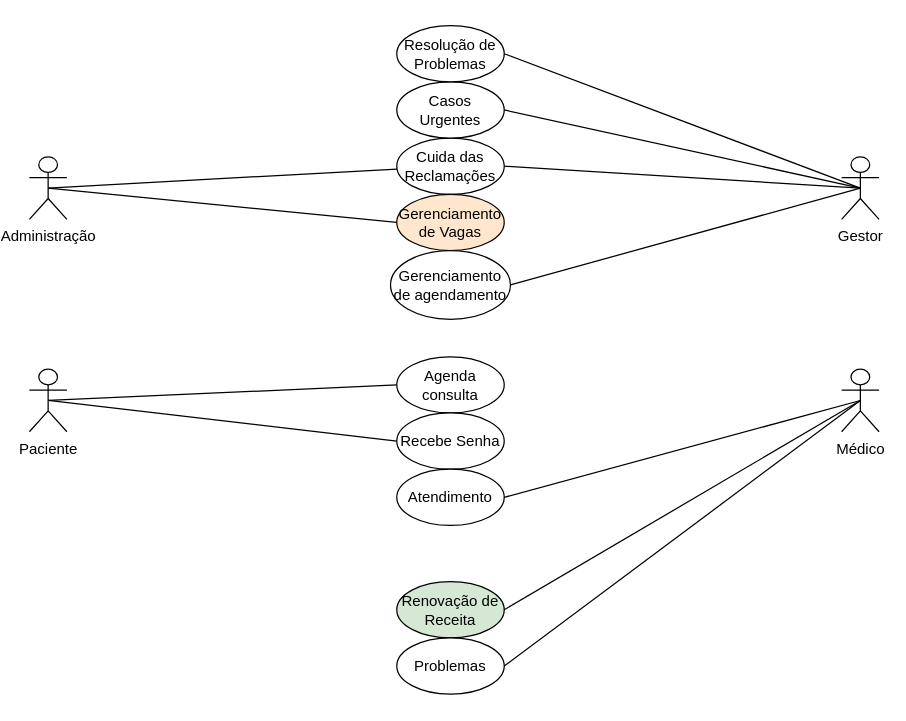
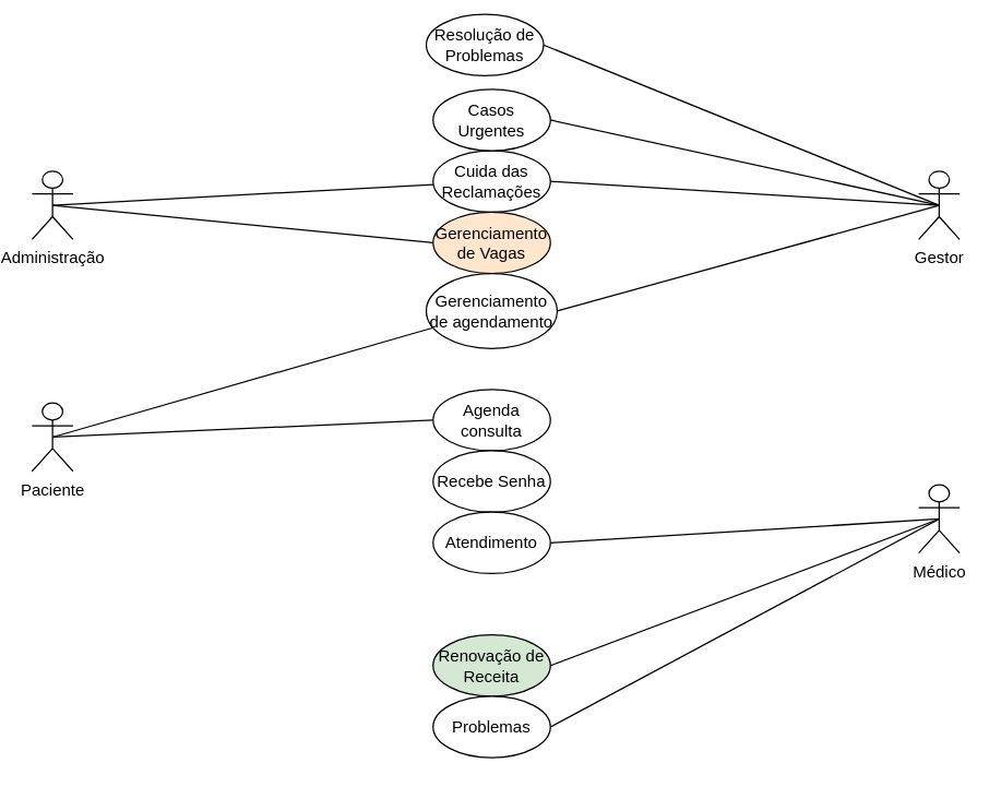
  <mxCell id="0" />
  <mxCell id="1" parent="0" />
  <mxCell id="2" value="Administração" style="shape=umlActor;verticalLabelPosition=bottom;verticalAlign=top;html=1;outlineConnect=0;" vertex="1" parent="1"><mxGeometry x="20" y="125" width="30" height="50" as="geometry" /></mxCell>
  <mxCell id="3" value="Cuida das Reclamações&lt;span style=&quot;color: rgba(0, 0, 0, 0); font-family: monospace; font-size: 0px; text-align: start; text-wrap-mode: nowrap;&quot;&gt;%3CmxGraphModel%3E%3Croot%3E%3CmxCell%20id%3D%220%22%2F%3E%3CmxCell%20id%3D%221%22%20parent%3D%220%22%2F%3E%3CmxCell%20id%3D%222%22%20value%3D%22Administra%C3%A7%C3%A3o%22%20style%3D%22shape%3DumlActor%3BverticalLabelPosition%3Dbottom%3BverticalAlign%3Dtop%3Bhtml%3D1%3BoutlineConnect%3D0%3B%22%20vertex%3D%221%22%20parent%3D%221%22%3E%3CmxGeometry%20x%3D%2260%22%20y%3D%22100%22%20width%3D%2230%22%20height%3D%2250%22%20as%3D%22geometry%22%2F%3E%3C%2FmxCell%3E%3C%2Froot%3E%3C%2FmxGraphModel%3E&lt;/span&gt;" style="ellipse;whiteSpace=wrap;html=1;" vertex="1" parent="1"><mxGeometry x="314" y="110" width="86" height="45" as="geometry" /></mxCell>
  <mxCell id="4" value="Gestor" style="shape=umlActor;verticalLabelPosition=bottom;verticalAlign=top;html=1;outlineConnect=0;" vertex="1" parent="1"><mxGeometry x="670" y="125" width="30" height="50" as="geometry" /></mxCell>
  <mxCell id="5" value="Gerenciamento de Vagas" style="ellipse;whiteSpace=wrap;html=1;fillColor=#ffe6cc;" vertex="1" parent="1"><mxGeometry x="314" y="155" width="86" height="45" as="geometry" /></mxCell>
  <mxCell id="6" value="Gerenciamento de agendamento" style="ellipse;whiteSpace=wrap;html=1;" vertex="1" parent="1"><mxGeometry x="309" y="200" width="96" height="55" as="geometry" /></mxCell>
  <mxCell id="7" value="Casos Urgentes&lt;span style=&quot;color: rgba(0, 0, 0, 0); font-family: monospace; font-size: 0px; text-align: start; text-wrap-mode: nowrap;&quot;&gt;%3CmxGraphModel%3E%3Croot%3E%3CmxCell%20id%3D%220%22%2F%3E%3CmxCell%20id%3D%221%22%20parent%3D%220%22%2F%3E%3CmxCell%20id%3D%222%22%20value%3D%22Cuida%20das%20Reclama%C3%A7%C3%B5es%26lt%3Bspan%20style%3D%26quot%3Bcolor%3A%20rgba(0%2C%200%2C%200%2C%200)%3B%20font-family%3A%20monospace%3B%20font-size%3A%200px%3B%20text-align%3A%20start%3B%20text-wrap-mode%3A%20nowrap%3B%26quot%3B%26gt%3B%253CmxGraphModel%253E%253Croot%253E%253CmxCell%2520id%253D%25220%2522%252F%253E%253CmxCell%2520id%253D%25221%2522%2520parent%253D%25220%2522%252F%253E%253CmxCell%2520id%253D%25222%2522%2520value%253D%2522Administra%25C3%25A7%25C3%25A3o%2522%2520style%253D%2522shape%253DumlActor%253BverticalLabelPosition%253Dbottom%253BverticalAlign%253Dtop%253Bhtml%253D1%253BoutlineConnect%253D0%253B%2522%2520vertex%253D%25221%2522%2520parent%253D%25221%2522%253E%253CmxGeometry%2520x%253D%252260%2522%2520y%253D%2522100%2522%2520width%253D%252230%2522%2520height%253D%252250%2522%2520as%253D%2522geometry%2522%252F%253E%253C%252FmxCell%253E%253C%252Froot%253E%253C%252FmxGraphModel%253E%26lt%3B%2Fspan%26gt%3B%22%20style%3D%22ellipse%3BwhiteSpace%3Dwrap%3Bhtml%3D1%3B%22%20vertex%3D%221%22%20parent%3D%221%22%3E%3CmxGeometry%20x%3D%22354%22%20y%3D%2285%22%20width%3D%2286%22%20height%3D%2245%22%20as%3D%22geometry%22%2F%3E%3C%2FmxCell%3E%3C%2Froot%3E%3C%2FmxGraphModel%3E&lt;/span&gt;" style="ellipse;whiteSpace=wrap;html=1;" vertex="1" parent="1"><mxGeometry x="314" y="65" width="86" height="45" as="geometry" /></mxCell>
- <mxCell id="8" value="Resolução de Problemas" style="ellipse;whiteSpace=wrap;html=1;" vertex="1" parent="1"><mxGeometry x="314" y="20" width="86" height="45" as="geometry" /></mxCell>
+ <mxCell id="8" value="Resolução de Problemas" style="ellipse;whiteSpace=wrap;html=1;" vertex="1" parent="1"><mxGeometry x="309" y="10" width="86" height="45" as="geometry" /></mxCell>
  <mxCell id="9" value="" style="endArrow=none;html=1;rounded=0;exitX=0.5;exitY=0.5;exitDx=0;exitDy=0;exitPerimeter=0;" edge="1" parent="1" source="2" target="3"><mxGeometry width="50" height="50" relative="1" as="geometry"><mxPoint x="350" y="245" as="sourcePoint" /><mxPoint x="400" y="195" as="targetPoint" /></mxGeometry></mxCell>
  <mxCell id="10" value="" style="endArrow=none;html=1;rounded=0;exitX=0.5;exitY=0.5;exitDx=0;exitDy=0;exitPerimeter=0;entryX=0;entryY=0.5;entryDx=0;entryDy=0;" edge="1" parent="1" source="2" target="5"><mxGeometry width="50" height="50" relative="1" as="geometry"><mxPoint x="45" y="160" as="sourcePoint" /><mxPoint x="324" y="145" as="targetPoint" /></mxGeometry></mxCell>
  <mxCell id="11" value="" style="endArrow=none;html=1;rounded=0;exitX=1;exitY=0.5;exitDx=0;exitDy=0;entryX=0.5;entryY=0.5;entryDx=0;entryDy=0;entryPerimeter=0;" edge="1" parent="1" source="3" target="4"><mxGeometry width="50" height="50" relative="1" as="geometry"><mxPoint x="405" y="77" as="sourcePoint" /><mxPoint x="679" y="155" as="targetPoint" /></mxGeometry></mxCell>
  <mxCell id="12" value="" style="endArrow=none;html=1;rounded=0;exitX=1;exitY=0.5;exitDx=0;exitDy=0;entryX=0.5;entryY=0.5;entryDx=0;entryDy=0;entryPerimeter=0;" edge="1" parent="1" source="6" target="4"><mxGeometry width="50" height="50" relative="1" as="geometry"><mxPoint x="410" y="188" as="sourcePoint" /><mxPoint x="695" y="160" as="targetPoint" /></mxGeometry></mxCell>
  <mxCell id="13" value="" style="endArrow=none;html=1;rounded=0;exitX=1;exitY=0.5;exitDx=0;exitDy=0;entryX=0.5;entryY=0.5;entryDx=0;entryDy=0;entryPerimeter=0;" edge="1" parent="1" source="7" target="4"><mxGeometry width="50" height="50" relative="1" as="geometry"><mxPoint x="415" y="238" as="sourcePoint" /><mxPoint x="695" y="160" as="targetPoint" /></mxGeometry></mxCell>
  <mxCell id="14" value="" style="endArrow=none;html=1;rounded=0;exitX=1;exitY=0.5;exitDx=0;exitDy=0;entryX=0.5;entryY=0.5;entryDx=0;entryDy=0;entryPerimeter=0;" edge="1" parent="1" source="8" target="4"><mxGeometry width="50" height="50" relative="1" as="geometry"><mxPoint x="410" y="98" as="sourcePoint" /><mxPoint x="680" y="155" as="targetPoint" /></mxGeometry></mxCell>
  <mxCell id="15" value="Paciente" style="shape=umlActor;verticalLabelPosition=bottom;verticalAlign=top;html=1;outlineConnect=0;" vertex="1" parent="1"><mxGeometry x="20" y="295" width="30" height="50" as="geometry" /></mxCell>
  <mxCell id="16" value="Agenda consulta" style="ellipse;whiteSpace=wrap;html=1;" vertex="1" parent="1"><mxGeometry x="314" y="285" width="86" height="45" as="geometry" /></mxCell>
  <mxCell id="17" value="Recebe Senha" style="ellipse;whiteSpace=wrap;html=1;" vertex="1" parent="1"><mxGeometry x="314" y="330" width="86" height="45" as="geometry" /></mxCell>
- <mxCell id="18" value="Médico" style="shape=umlActor;verticalLabelPosition=bottom;verticalAlign=top;html=1;outlineConnect=0;" vertex="1" parent="1"><mxGeometry x="670" y="295" width="30" height="50" as="geometry" /></mxCell>
+ <mxCell id="18" value="Médico" style="shape=umlActor;verticalLabelPosition=bottom;verticalAlign=top;html=1;outlineConnect=0;" vertex="1" parent="1"><mxGeometry x="670" y="355" width="30" height="50" as="geometry" /></mxCell>
  <mxCell id="19" value="Atendimento" style="ellipse;whiteSpace=wrap;html=1;" vertex="1" parent="1"><mxGeometry x="314" y="375" width="86" height="45" as="geometry" /></mxCell>
  <mxCell id="20" value="Renovação de Receita" style="ellipse;whiteSpace=wrap;html=1;fillColor=#d5e8d4;" vertex="1" parent="1"><mxGeometry x="314" y="465" width="86" height="45" as="geometry" /></mxCell>
  <mxCell id="21" value="Problemas" style="ellipse;whiteSpace=wrap;html=1;" vertex="1" parent="1"><mxGeometry x="314" y="510" width="86" height="45" as="geometry" /></mxCell>
  <mxCell id="22" value="" style="endArrow=none;html=1;rounded=0;exitX=0.5;exitY=0.5;exitDx=0;exitDy=0;exitPerimeter=0;entryX=0;entryY=0.5;entryDx=0;entryDy=0;" edge="1" parent="1" source="15" target="16"><mxGeometry width="50" height="50" relative="1" as="geometry"><mxPoint x="350" y="345" as="sourcePoint" /><mxPoint x="400" y="295" as="targetPoint" /></mxGeometry></mxCell>
- <mxCell id="23" value="" style="endArrow=none;html=1;rounded=0;exitX=0.5;exitY=0.5;exitDx=0;exitDy=0;exitPerimeter=0;entryX=0;entryY=0.5;entryDx=0;entryDy=0;" edge="1" parent="1" source="15" target="17"><mxGeometry width="50" height="50" relative="1" as="geometry"><mxPoint x="45" y="330" as="sourcePoint" /><mxPoint x="324" y="318" as="targetPoint" /></mxGeometry></mxCell>
+ <mxCell id="23" value="" style="endArrow=none;html=1;rounded=0;exitX=0.5;exitY=0.5;exitDx=0;exitDy=0;exitPerimeter=0;" edge="1" parent="1" source="15" target="6"><mxGeometry width="50" height="50" relative="1" as="geometry"><mxPoint x="45" y="330" as="sourcePoint" /><mxPoint x="324" y="318" as="targetPoint" /></mxGeometry></mxCell>
  <mxCell id="24" value="" style="endArrow=none;html=1;rounded=0;entryX=0.5;entryY=0.5;entryDx=0;entryDy=0;entryPerimeter=0;exitX=1;exitY=0.5;exitDx=0;exitDy=0;" edge="1" parent="1" source="19" target="18"><mxGeometry width="50" height="50" relative="1" as="geometry"><mxPoint x="410" y="319" as="sourcePoint" /><mxPoint x="695" y="330" as="targetPoint" /></mxGeometry></mxCell>
  <mxCell id="25" value="" style="endArrow=none;html=1;rounded=0;entryX=0.5;entryY=0.5;entryDx=0;entryDy=0;entryPerimeter=0;exitX=1;exitY=0.5;exitDx=0;exitDy=0;" edge="1" parent="1" source="20" target="18"><mxGeometry width="50" height="50" relative="1" as="geometry"><mxPoint x="410" y="408" as="sourcePoint" /><mxPoint x="695" y="330" as="targetPoint" /></mxGeometry></mxCell>
  <mxCell id="26" value="" style="endArrow=none;html=1;rounded=0;entryX=0.5;entryY=0.5;entryDx=0;entryDy=0;entryPerimeter=0;exitX=1;exitY=0.5;exitDx=0;exitDy=0;" edge="1" parent="1" source="21" target="18"><mxGeometry width="50" height="50" relative="1" as="geometry"><mxPoint x="410" y="498" as="sourcePoint" /><mxPoint x="695" y="330" as="targetPoint" /></mxGeometry></mxCell>
